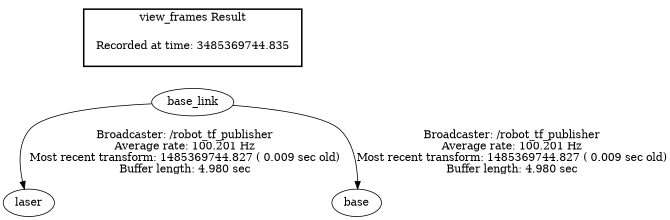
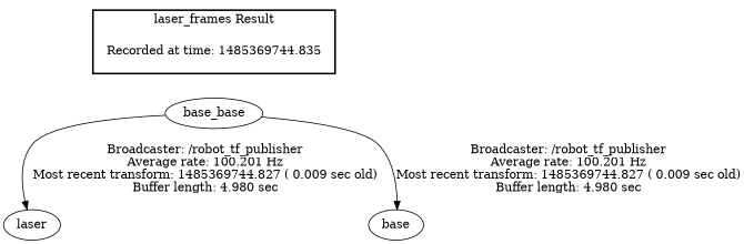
  digraph {
-   "Recorded at time: 1485369744.835" [shape=plaintext label="Recorded at time: 3485369744.835"]
-   base_link
+   "Recorded at time: 1485369744.835" [shape=plaintext]
+   base_link [label=base_base]
    laser
    n4 [label=base]
    subgraph cluster_1 {
      color=black
-     label="view_frames Result"
+     label="laser_frames Result"
      style=bold
      "Recorded at time: 1485369744.835"
    }
    "Recorded at time: 1485369744.835" -> base_link [style=invis]
    base_link -> laser [label="Broadcaster: /robot_tf_publisher\nAverage rate: 100.201 Hz\nMost recent transform: 1485369744.827 ( 0.009 sec old)\nBuffer length: 4.980 sec\n"]
    base_link -> n4 [label="Broadcaster: /robot_tf_publisher\nAverage rate: 100.201 Hz\nMost recent transform: 1485369744.827 ( 0.009 sec old)\nBuffer length: 4.980 sec\n"]
  }
